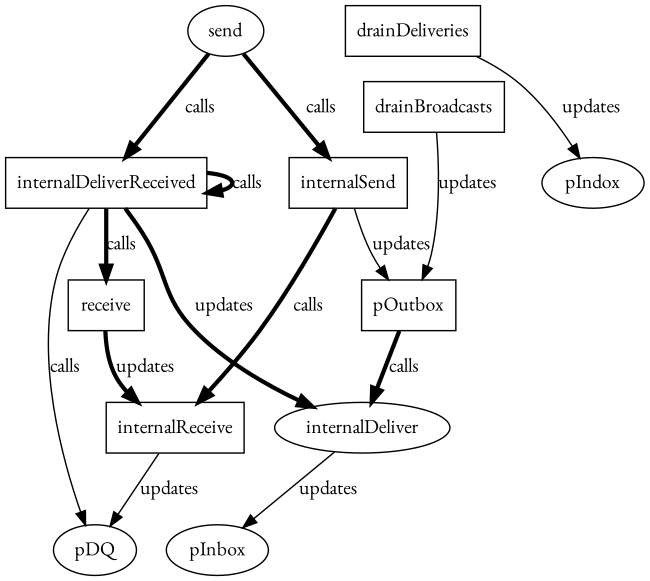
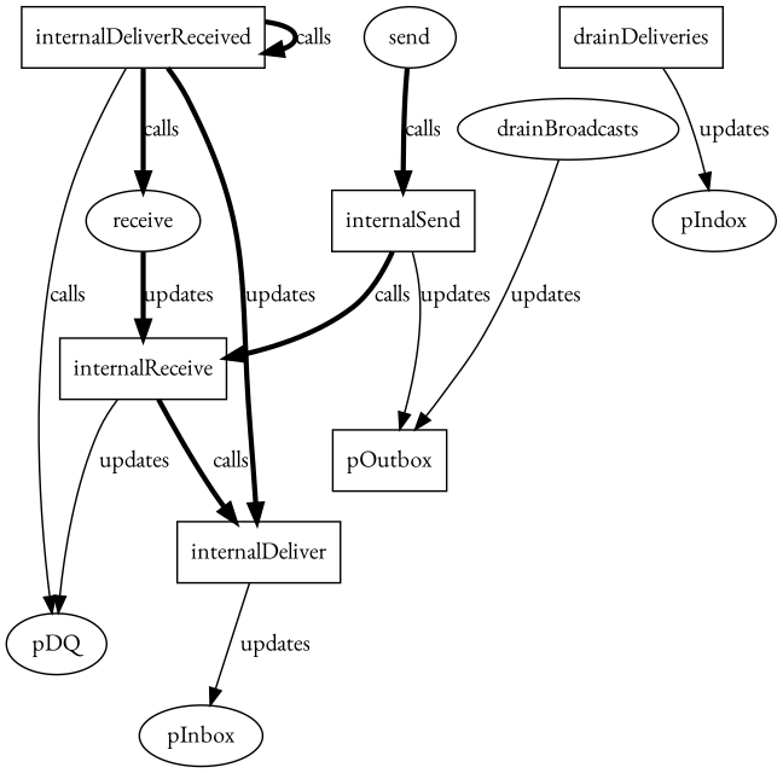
  digraph {
    fontname="EB Garamond"
    node [fontname="EB Garamond"]
    edge [fontname="EB Garamond" penwidth=3 weight=10]
    internalSend [shape=box]
    internalReceive [shape=box]
    pOutbox [shape=box]
-   internalDeliver [shape=ellipse]
+   internalDeliver [shape=box]
    pDQ
    pInbox
    internalDeliverReceived [shape=box]
-   receive [shape=box]
+   receive
    send
-   drainBroadcasts [shape=box]
+   drainBroadcasts
    drainDeliveries [shape=box]
    pIndox
    internalSend -> internalReceive [label=calls]
    internalSend -> pOutbox [label=updates weight=0.1 penwidth=""]
-   pOutbox -> internalDeliver [label=calls]
+   internalReceive -> internalDeliver [label=calls]
    internalReceive -> pDQ [label=updates weight=0.1 penwidth=""]
    internalDeliver -> pInbox [label=updates weight=0.1 penwidth=""]
    internalDeliverReceived -> internalDeliver [label=updates]
    internalDeliverReceived -> pDQ [label=calls weight=0.1 penwidth=""]
    internalDeliverReceived -> internalDeliverReceived [label=calls]
    internalDeliverReceived -> receive [label=calls]
    receive -> internalReceive [label=updates]
    send -> internalSend [label=calls]
-   send -> internalDeliverReceived [label=calls]
    drainBroadcasts -> pOutbox [label=updates weight=0.1 penwidth=""]
    drainDeliveries -> pIndox [label=updates weight=0.1 penwidth=""]
  }
